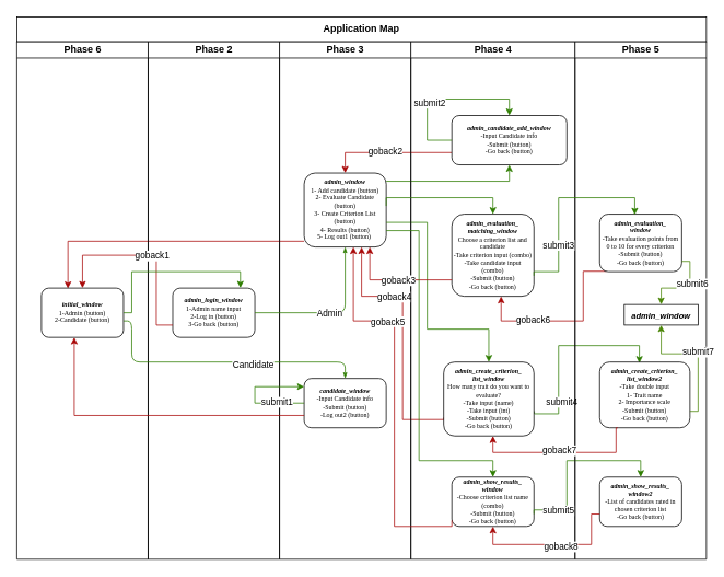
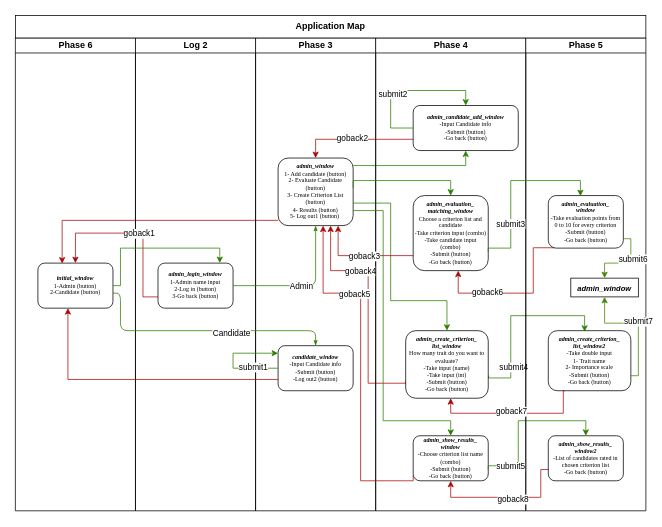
  <mxCell id="0" />
  <mxCell id="1" parent="0" />
  <mxCell id="2" value="" style="swimlane;html=1;childLayout=stackLayout;startSize=20;rounded=0;shadow=0;labelBackgroundColor=none;strokeWidth=1;fontFamily=Verdana;fontSize=8;align=center;strokeColor=none;" parent="1" vertex="1"><mxGeometry x="180" y="30" width="680" height="650" as="geometry"><mxRectangle x="70" y="90" width="150" height="30" as="alternateBounds" /></mxGeometry></mxCell>
- <mxCell id="3" value="Phase 2" style="swimlane;html=1;startSize=20;" parent="2" vertex="1"><mxGeometry y="20" width="160" height="630" as="geometry" /></mxCell>
+ <mxCell id="3" value="Log 2" style="swimlane;html=1;startSize=20;" parent="2" vertex="1"><mxGeometry y="20" width="160" height="630" as="geometry" /></mxCell>
  <mxCell id="4" value="&lt;b&gt;&lt;i style=&quot;&quot;&gt;admin_login_window&lt;/i&gt;&lt;br&gt;&lt;/b&gt;1-Admin name input&lt;br&gt;2-Log in (button)&lt;br&gt;3-Go back (button)" style="rounded=1;whiteSpace=wrap;html=1;shadow=0;labelBackgroundColor=none;strokeWidth=1;fontFamily=Verdana;fontSize=8;align=center;" parent="3" vertex="1"><mxGeometry x="30" y="300" width="100" height="60" as="geometry" /></mxCell>
  <mxCell id="5" style="edgeStyle=orthogonalEdgeStyle;rounded=0;orthogonalLoop=1;jettySize=auto;html=1;strokeColor=#A80707;entryX=0.323;entryY=0.008;entryDx=0;entryDy=0;entryPerimeter=0;" parent="3" target="54" edge="1"><mxGeometry relative="1" as="geometry"><mxPoint x="190" y="243" as="sourcePoint" /><mxPoint x="-100" y="290" as="targetPoint" /><Array as="points"><mxPoint x="-98" y="243" /></Array></mxGeometry></mxCell>
  <mxCell id="6" value="Phase 3" style="swimlane;html=1;startSize=20;" parent="2" vertex="1"><mxGeometry x="160" y="20" width="160" height="630" as="geometry" /></mxCell>
  <mxCell id="7" value="&lt;b&gt;&lt;i&gt;admin_window&lt;br&gt;&lt;/i&gt;&lt;/b&gt;1- Add candidate (button)&lt;br&gt;2- Evaluate Candidate (button)&lt;br&gt;3- Create Criterion List (button)&lt;br&gt;4- Results (button)&lt;br&gt;5- Log out1 (button)&amp;nbsp;" style="rounded=1;whiteSpace=wrap;html=1;shadow=0;labelBackgroundColor=none;strokeWidth=1;fontFamily=Verdana;fontSize=8;align=center;" parent="6" vertex="1"><mxGeometry x="30" y="160" width="100" height="90" as="geometry" /></mxCell>
  <mxCell id="8" value="&lt;b&gt;&lt;i&gt;candidate_window&lt;br&gt;&lt;/i&gt;&lt;/b&gt;-Input Candidate info&lt;br&gt;-Submit (button)&lt;br&gt;-Log out2 (button)" style="rounded=1;whiteSpace=wrap;html=1;shadow=0;labelBackgroundColor=none;strokeWidth=1;fontFamily=Verdana;fontSize=8;align=center;" parent="6" vertex="1"><mxGeometry x="30" y="410" width="100" height="60" as="geometry" /></mxCell>
  <mxCell id="9" style="edgeStyle=orthogonalEdgeStyle;rounded=0;orthogonalLoop=1;jettySize=auto;html=1;exitX=0;exitY=0.5;exitDx=0;exitDy=0;strokeColor=#2E7D00;fillColor=#000000;entryX=0;entryY=0.167;entryDx=0;entryDy=0;entryPerimeter=0;" parent="6" source="8" target="8" edge="1"><mxGeometry relative="1" as="geometry"><mxPoint x="40" y="465" as="sourcePoint" /><mxPoint x="20" y="420" as="targetPoint" /><Array as="points"><mxPoint x="-30" y="440" /><mxPoint x="-30" y="420" /></Array></mxGeometry></mxCell>
  <mxCell id="10" value="submit1" style="edgeLabel;html=1;align=center;verticalAlign=middle;resizable=0;points=[];" parent="9" vertex="1" connectable="0"><mxGeometry x="-0.512" y="-2" relative="1" as="geometry"><mxPoint as="offset" /></mxGeometry></mxCell>
  <mxCell id="11" value="" style="edgeStyle=orthogonalEdgeStyle;rounded=1;html=1;labelBackgroundColor=none;startArrow=none;startFill=0;startSize=5;endArrow=classicThin;endFill=1;endSize=5;jettySize=auto;orthogonalLoop=1;strokeWidth=1;fontFamily=Verdana;fontSize=8;strokeColor=#2E7D00;" parent="2" source="4" target="7" edge="1"><mxGeometry relative="1" as="geometry"><Array as="points"><mxPoint x="240" y="350" /></Array></mxGeometry></mxCell>
  <mxCell id="12" value="Admin" style="edgeLabel;html=1;align=center;verticalAlign=middle;resizable=0;points=[];" parent="11" vertex="1" connectable="0"><mxGeometry x="0.216" y="-2" relative="1" as="geometry"><mxPoint x="-22" y="6" as="offset" /></mxGeometry></mxCell>
  <mxCell id="13" style="edgeStyle=orthogonalEdgeStyle;rounded=0;orthogonalLoop=1;jettySize=auto;html=1;strokeColor=#2E7D00;" parent="2" source="7" target="22" edge="1"><mxGeometry relative="1" as="geometry"><Array as="points"><mxPoint x="440" y="190" /></Array></mxGeometry></mxCell>
  <mxCell id="14" style="edgeStyle=orthogonalEdgeStyle;rounded=0;orthogonalLoop=1;jettySize=auto;html=1;entryX=0.5;entryY=0;entryDx=0;entryDy=0;strokeColor=#2E7D00;" parent="2" target="23" edge="1"><mxGeometry relative="1" as="geometry"><mxPoint x="290" y="240" as="sourcePoint" /><mxPoint x="410" y="210" as="targetPoint" /><Array as="points"><mxPoint x="340" y="240" /><mxPoint x="340" y="370" /><mxPoint x="415" y="370" /></Array></mxGeometry></mxCell>
  <mxCell id="15" style="edgeStyle=orthogonalEdgeStyle;rounded=0;orthogonalLoop=1;jettySize=auto;html=1;exitX=0;exitY=0.75;exitDx=0;exitDy=0;entryX=0.5;entryY=0;entryDx=0;entryDy=0;strokeColor=#A80707;" parent="2" source="22" target="7" edge="1"><mxGeometry relative="1" as="geometry"><mxPoint x="300" y="230" as="sourcePoint" /><mxPoint x="220" y="170" as="targetPoint" /><Array as="points" /></mxGeometry></mxCell>
  <mxCell id="16" value="goback2" style="edgeLabel;html=1;align=center;verticalAlign=middle;resizable=0;points=[];" parent="15" vertex="1" connectable="0"><mxGeometry x="0.058" y="-2" relative="1" as="geometry"><mxPoint as="offset" /></mxGeometry></mxCell>
  <mxCell id="17" style="edgeStyle=orthogonalEdgeStyle;rounded=0;orthogonalLoop=1;jettySize=auto;html=1;entryX=0.44;entryY=0.017;entryDx=0;entryDy=0;exitX=1.004;exitY=0.665;exitDx=0;exitDy=0;exitPerimeter=0;strokeColor=#2E7D00;entryPerimeter=0;" parent="2" source="23" target="36" edge="1"><mxGeometry relative="1" as="geometry"><mxPoint x="460" y="360" as="sourcePoint" /><mxPoint x="550" y="340" as="targetPoint" /><Array as="points"><mxPoint x="470" y="473" /><mxPoint x="500" y="473" /><mxPoint x="500" y="390" /><mxPoint x="598" y="390" /></Array></mxGeometry></mxCell>
  <mxCell id="18" value="submit4" style="edgeLabel;html=1;align=center;verticalAlign=middle;resizable=0;points=[];" parent="17" vertex="1" connectable="0"><mxGeometry x="-0.604" y="-3" relative="1" as="geometry"><mxPoint as="offset" /></mxGeometry></mxCell>
  <mxCell id="19" style="edgeStyle=orthogonalEdgeStyle;rounded=0;orthogonalLoop=1;jettySize=auto;html=1;exitX=0;exitY=0.75;exitDx=0;exitDy=0;strokeColor=#A80707;" parent="2" source="23" edge="1"><mxGeometry relative="1" as="geometry"><mxPoint x="360" y="350" as="sourcePoint" /><mxPoint x="260" y="270" as="targetPoint" /><Array as="points"><mxPoint x="370" y="480" /><mxPoint x="310" y="480" /><mxPoint x="310" y="330" /><mxPoint x="260" y="330" /><mxPoint x="260" y="270" /></Array></mxGeometry></mxCell>
  <mxCell id="20" value="goback4" style="edgeLabel;html=1;align=center;verticalAlign=middle;resizable=0;points=[];" parent="19" vertex="1" connectable="0"><mxGeometry x="0.402" relative="1" as="geometry"><mxPoint as="offset" /></mxGeometry></mxCell>
  <mxCell id="21" value="Phase 4" style="swimlane;html=1;startSize=20;" parent="2" vertex="1"><mxGeometry x="320" y="20" width="200" height="630" as="geometry" /></mxCell>
  <mxCell id="22" value="&lt;b&gt;&lt;i&gt;admin_candidate_add_window&lt;br&gt;&lt;/i&gt;&lt;/b&gt;-Input Candidate info&lt;br&gt;-Submit (button)&lt;br&gt;-Go back (button)" style="rounded=1;whiteSpace=wrap;html=1;shadow=0;labelBackgroundColor=none;strokeWidth=1;fontFamily=Verdana;fontSize=8;align=center;" parent="21" vertex="1"><mxGeometry x="50" y="90" width="140" height="60" as="geometry" /></mxCell>
  <mxCell id="23" value="&lt;b&gt;&lt;i&gt;admin_create_criterion_&lt;br&gt;list_window&lt;/i&gt;&lt;/b&gt;&lt;br&gt;How many trait do you want to evaluate?&lt;br&gt;-Take input (name)&lt;br&gt;-Take input (int)&lt;br&gt;-Submit (button)&lt;br&gt;-Go back (button)" style="rounded=1;whiteSpace=wrap;html=1;shadow=0;labelBackgroundColor=none;strokeWidth=1;fontFamily=Verdana;fontSize=8;align=center;" parent="21" vertex="1"><mxGeometry x="40" y="390" width="110" height="90" as="geometry" /></mxCell>
  <mxCell id="24" style="edgeStyle=orthogonalEdgeStyle;rounded=0;orthogonalLoop=1;jettySize=auto;html=1;entryX=0.5;entryY=0;entryDx=0;entryDy=0;strokeColor=#2E7D00;" parent="21" target="22" edge="1"><mxGeometry relative="1" as="geometry"><mxPoint x="50" y="120" as="sourcePoint" /><mxPoint x="100" y="80" as="targetPoint" /><Array as="points"><mxPoint x="20" y="120" /><mxPoint x="20" y="70" /><mxPoint x="120" y="70" /></Array></mxGeometry></mxCell>
  <mxCell id="25" value="submit2" style="edgeLabel;html=1;align=center;verticalAlign=middle;resizable=0;points=[];" parent="24" vertex="1" connectable="0"><mxGeometry x="-0.236" y="-2" relative="1" as="geometry"><mxPoint as="offset" /></mxGeometry></mxCell>
  <mxCell id="26" value="&lt;b style=&quot;&quot;&gt;&lt;i style=&quot;&quot;&gt;admin_evaluation_&lt;br&gt;matching_window&lt;/i&gt;&lt;/b&gt;&lt;br&gt;Choose a criterion list and candidate&lt;br&gt;-Take criterion input (combo)&lt;br&gt;-Take candidate input&lt;br&gt;(combo)&lt;br&gt;-Submit (button)&lt;br&gt;-Go back (button)" style="rounded=1;whiteSpace=wrap;html=1;shadow=0;labelBackgroundColor=none;strokeWidth=1;fontFamily=Verdana;fontSize=8;align=center;" parent="21" vertex="1"><mxGeometry x="50" y="210" width="100" height="100" as="geometry" /></mxCell>
  <mxCell id="27" style="edgeStyle=orthogonalEdgeStyle;rounded=0;orthogonalLoop=1;jettySize=auto;html=1;strokeColor=#A80707;" parent="21" edge="1"><mxGeometry relative="1" as="geometry"><mxPoint x="50" y="290" as="sourcePoint" /><mxPoint x="-50" y="250" as="targetPoint" /><Array as="points"><mxPoint x="50" y="290" /><mxPoint x="-50" y="290" /></Array></mxGeometry></mxCell>
  <mxCell id="28" value="goback3" style="edgeLabel;html=1;align=center;verticalAlign=middle;resizable=0;points=[];" parent="27" vertex="1" connectable="0"><mxGeometry x="-0.057" relative="1" as="geometry"><mxPoint as="offset" /></mxGeometry></mxCell>
  <mxCell id="29" style="edgeStyle=orthogonalEdgeStyle;rounded=0;orthogonalLoop=1;jettySize=auto;html=1;strokeColor=#A80707;exitX=0.084;exitY=0.993;exitDx=0;exitDy=0;exitPerimeter=0;" parent="21" source="37" edge="1"><mxGeometry relative="1" as="geometry"><mxPoint x="240" y="340" as="sourcePoint" /><mxPoint x="110" y="310" as="targetPoint" /><Array as="points"><mxPoint x="210" y="280" /><mxPoint x="210" y="340" /><mxPoint x="110" y="340" /></Array></mxGeometry></mxCell>
  <mxCell id="30" value="goback6" style="edgeLabel;html=1;align=center;verticalAlign=middle;resizable=0;points=[];" parent="29" vertex="1" connectable="0"><mxGeometry x="0.374" y="-2" relative="1" as="geometry"><mxPoint as="offset" /></mxGeometry></mxCell>
  <mxCell id="31" style="edgeStyle=orthogonalEdgeStyle;rounded=0;orthogonalLoop=1;jettySize=auto;html=1;strokeColor=#2E7D00;entryX=0.5;entryY=0;entryDx=0;entryDy=0;" parent="21" target="32" edge="1"><mxGeometry relative="1" as="geometry"><mxPoint x="-30" y="230" as="sourcePoint" /><mxPoint x="110" y="530" as="targetPoint" /><Array as="points"><mxPoint x="10" y="230" /><mxPoint x="10" y="510" /><mxPoint x="100" y="510" /></Array></mxGeometry></mxCell>
  <mxCell id="32" value="&lt;b style=&quot;&quot;&gt;&lt;i style=&quot;&quot;&gt;admin_show_results_&lt;br&gt;&lt;/i&gt;&lt;/b&gt;&lt;b&gt;&lt;i&gt;window&lt;/i&gt;&lt;/b&gt;&lt;br&gt;-Choose criterion list name (combo)&lt;br&gt;-Submit (button)&lt;br&gt;-Go back (button)" style="rounded=1;whiteSpace=wrap;html=1;shadow=0;labelBackgroundColor=none;strokeWidth=1;fontFamily=Verdana;fontSize=8;align=center;" parent="21" vertex="1"><mxGeometry x="50" y="530" width="100" height="60" as="geometry" /></mxCell>
  <mxCell id="33" style="edgeStyle=orthogonalEdgeStyle;rounded=0;orthogonalLoop=1;jettySize=auto;html=1;exitX=1;exitY=0.75;exitDx=0;exitDy=0;strokeColor=#2E7D00;" parent="21" source="32" edge="1"><mxGeometry relative="1" as="geometry"><mxPoint x="160.0" y="573.175" as="sourcePoint" /><mxPoint x="280" y="530" as="targetPoint" /><Array as="points"><mxPoint x="150" y="570" /><mxPoint x="190" y="570" /><mxPoint x="190" y="510" /><mxPoint x="280" y="510" /></Array></mxGeometry></mxCell>
  <mxCell id="34" value="submit5" style="edgeLabel;html=1;align=center;verticalAlign=middle;resizable=0;points=[];" parent="33" vertex="1" connectable="0"><mxGeometry x="-0.682" relative="1" as="geometry"><mxPoint as="offset" /></mxGeometry></mxCell>
  <mxCell id="35" value="Phase 5" style="swimlane;html=1;startSize=20;" parent="2" vertex="1"><mxGeometry x="520" y="20" width="160" height="630" as="geometry" /></mxCell>
  <mxCell id="36" value="&lt;b&gt;&lt;i&gt;admin_create_criterion_&lt;br&gt;list_window2&lt;br&gt;&lt;/i&gt;&lt;/b&gt;-Take double input&lt;br&gt;1- Trait name&lt;br&gt;2- Importance scale&lt;br&gt;-Submit (button)&lt;br&gt;-Go back (button)" style="rounded=1;whiteSpace=wrap;html=1;shadow=0;labelBackgroundColor=none;strokeWidth=1;fontFamily=Verdana;fontSize=8;align=center;" parent="35" vertex="1"><mxGeometry x="30" y="390" width="110" height="80" as="geometry" /></mxCell>
  <mxCell id="37" value="&lt;b&gt;&lt;i&gt;admin_evaluation_&lt;br&gt;window&lt;/i&gt;&lt;/b&gt;&lt;br&gt;-Take evaluation points from 0 to 10 for every criterion&lt;br&gt;-Submit (button)&lt;br&gt;-Go back (button)" style="rounded=1;whiteSpace=wrap;html=1;shadow=0;labelBackgroundColor=none;strokeWidth=1;fontFamily=Verdana;fontSize=8;align=center;" parent="35" vertex="1"><mxGeometry x="30" y="210" width="100" height="70" as="geometry" /></mxCell>
  <mxCell id="38" value="&lt;b&gt;&lt;i&gt;admin_show_results_&lt;br&gt;&lt;/i&gt;&lt;/b&gt;&lt;b&gt;&lt;i&gt;window2&lt;br&gt;&lt;/i&gt;&lt;/b&gt;-List of candidates rated in chosen criterion list&lt;br&gt;-Go back (button)" style="rounded=1;whiteSpace=wrap;html=1;shadow=0;labelBackgroundColor=none;strokeWidth=1;fontFamily=Verdana;fontSize=8;align=center;" parent="35" vertex="1"><mxGeometry x="30" y="530" width="100" height="60" as="geometry" /></mxCell>
  <mxCell id="39" value="&lt;b&gt;&lt;i&gt;&lt;font style=&quot;font-size: 10px;&quot;&gt;admin_window&lt;/font&gt;&lt;/i&gt;&lt;/b&gt;" style="whiteSpace=wrap;html=1;rounded=0;" parent="35" vertex="1"><mxGeometry x="60" y="320" width="90" height="25" as="geometry" /></mxCell>
  <mxCell id="40" style="edgeStyle=orthogonalEdgeStyle;rounded=0;orthogonalLoop=1;jettySize=auto;html=1;entryX=0.5;entryY=1;entryDx=0;entryDy=0;strokeColor=#498505;exitX=1;exitY=0.75;exitDx=0;exitDy=0;" parent="35" source="36" target="39" edge="1"><mxGeometry relative="1" as="geometry"><mxPoint x="210" y="350" as="targetPoint" /><Array as="points"><mxPoint x="150" y="450" /><mxPoint x="150" y="380" /><mxPoint x="105" y="380" /></Array><mxPoint x="150" y="450" as="sourcePoint" /></mxGeometry></mxCell>
  <mxCell id="41" value="submit7" style="edgeLabel;html=1;align=center;verticalAlign=middle;resizable=0;points=[];" parent="40" vertex="1" connectable="0"><mxGeometry x="0.014" y="-3" relative="1" as="geometry"><mxPoint as="offset" /></mxGeometry></mxCell>
  <mxCell id="42" style="edgeStyle=orthogonalEdgeStyle;rounded=0;orthogonalLoop=1;jettySize=auto;html=1;entryX=0.5;entryY=0;entryDx=0;entryDy=0;strokeColor=#2E7D00;" parent="2" target="26" edge="1"><mxGeometry relative="1" as="geometry"><mxPoint x="290" y="220" as="sourcePoint" /><mxPoint x="420" y="220" as="targetPoint" /><Array as="points"><mxPoint x="290" y="210" /><mxPoint x="420" y="210" /></Array></mxGeometry></mxCell>
  <mxCell id="43" style="edgeStyle=orthogonalEdgeStyle;rounded=0;orthogonalLoop=1;jettySize=auto;html=1;exitX=0.2;exitY=1;exitDx=0;exitDy=0;exitPerimeter=0;strokeColor=#A80707;" parent="2" source="36" edge="1"><mxGeometry relative="1" as="geometry"><mxPoint x="550" y="490" as="sourcePoint" /><mxPoint x="420" y="500" as="targetPoint" /><Array as="points"><mxPoint x="570" y="490" /><mxPoint x="570" y="520" /><mxPoint x="420" y="520" /></Array></mxGeometry></mxCell>
  <mxCell id="44" value="goback7" style="edgeLabel;html=1;align=center;verticalAlign=middle;resizable=0;points=[];" parent="43" vertex="1" connectable="0"><mxGeometry x="0.014" y="-3" relative="1" as="geometry"><mxPoint as="offset" /></mxGeometry></mxCell>
  <mxCell id="45" style="edgeStyle=orthogonalEdgeStyle;rounded=0;orthogonalLoop=1;jettySize=auto;html=1;strokeColor=#A80707;exitX=0;exitY=0.88;exitDx=0;exitDy=0;exitPerimeter=0;" parent="2" source="32" edge="1"><mxGeometry relative="1" as="geometry"><mxPoint x="360" y="600" as="sourcePoint" /><mxPoint x="250" y="270" as="targetPoint" /><Array as="points"><mxPoint x="370" y="610" /><mxPoint x="300" y="610" /><mxPoint x="300" y="360" /><mxPoint x="250" y="360" /></Array></mxGeometry></mxCell>
  <mxCell id="46" value="goback5" style="edgeLabel;html=1;align=center;verticalAlign=middle;resizable=0;points=[];" parent="45" vertex="1" connectable="0"><mxGeometry x="0.437" relative="1" as="geometry"><mxPoint as="offset" /></mxGeometry></mxCell>
  <mxCell id="47" style="edgeStyle=orthogonalEdgeStyle;rounded=0;orthogonalLoop=1;jettySize=auto;html=1;exitX=0;exitY=0.75;exitDx=0;exitDy=0;strokeColor=#A80707;" parent="2" source="38" edge="1"><mxGeometry relative="1" as="geometry"><mxPoint x="544.4" y="600.02" as="sourcePoint" /><mxPoint x="420" y="610" as="targetPoint" /><Array as="points"><mxPoint x="540" y="595" /><mxPoint x="540" y="632" /><mxPoint x="420" y="632" /></Array></mxGeometry></mxCell>
  <mxCell id="48" value="goback8" style="edgeLabel;html=1;align=center;verticalAlign=middle;resizable=0;points=[];" parent="47" vertex="1" connectable="0"><mxGeometry x="-0.096" y="2" relative="1" as="geometry"><mxPoint as="offset" /></mxGeometry></mxCell>
  <mxCell id="49" style="edgeStyle=orthogonalEdgeStyle;rounded=0;orthogonalLoop=1;jettySize=auto;html=1;strokeColor=#2E7D00;entryX=0.428;entryY=0.011;entryDx=0;entryDy=0;entryPerimeter=0;exitX=1;exitY=0.75;exitDx=0;exitDy=0;" parent="2" source="26" target="37" edge="1"><mxGeometry relative="1" as="geometry"><mxPoint x="470" y="290" as="sourcePoint" /><mxPoint x="591.2" y="239.58" as="targetPoint" /><Array as="points"><mxPoint x="470" y="300" /><mxPoint x="500" y="300" /><mxPoint x="500" y="210" /><mxPoint x="593" y="210" /></Array></mxGeometry></mxCell>
  <mxCell id="50" value="submit3" style="edgeLabel;html=1;align=center;verticalAlign=middle;resizable=0;points=[];" parent="49" vertex="1" connectable="0"><mxGeometry x="-0.433" y="1" relative="1" as="geometry"><mxPoint as="offset" /></mxGeometry></mxCell>
  <mxCell id="51" style="edgeStyle=orthogonalEdgeStyle;rounded=0;orthogonalLoop=1;jettySize=auto;html=1;exitX=1;exitY=0.75;exitDx=0;exitDy=0;entryX=0.5;entryY=0;entryDx=0;entryDy=0;strokeColor=#498505;" parent="1" target="39" edge="1"><mxGeometry relative="1" as="geometry"><mxPoint x="915" y="210" as="targetPoint" /><mxPoint x="830" y="317.5" as="sourcePoint" /><Array as="points"><mxPoint x="840" y="318" /><mxPoint x="840" y="350" /><mxPoint x="805" y="350" /></Array></mxGeometry></mxCell>
  <mxCell id="52" value="submit6" style="edgeLabel;html=1;align=center;verticalAlign=middle;resizable=0;points=[];" parent="51" vertex="1" connectable="0"><mxGeometry x="-0.247" y="2" relative="1" as="geometry"><mxPoint as="offset" /></mxGeometry></mxCell>
  <mxCell id="53" value="Phase 6" style="swimlane;html=1;startSize=20;" parent="1" vertex="1"><mxGeometry x="20" y="50" width="160" height="630" as="geometry" /></mxCell>
  <mxCell id="54" value="&lt;i&gt;&lt;b&gt;initial_window&lt;/b&gt;&lt;br&gt;&lt;/i&gt;1-Admin (button)&lt;br&gt;2-Candidate (button)" style="rounded=1;whiteSpace=wrap;html=1;shadow=0;labelBackgroundColor=none;strokeWidth=1;fontFamily=Verdana;fontSize=8;align=center;" parent="53" vertex="1"><mxGeometry x="30" y="300" width="100" height="60" as="geometry" /></mxCell>
  <mxCell id="55" value="&lt;b&gt;Application Map&lt;/b&gt;" style="rounded=0;whiteSpace=wrap;html=1;shadow=0;strokeColor=default;strokeWidth=1;" parent="1" vertex="1"><mxGeometry x="20" y="20" width="840" height="30" as="geometry" /></mxCell>
  <mxCell id="56" style="edgeStyle=orthogonalEdgeStyle;rounded=0;orthogonalLoop=1;jettySize=auto;html=1;exitX=0;exitY=0.75;exitDx=0;exitDy=0;strokeColor=#A80707;" parent="1" source="8" target="54" edge="1"><mxGeometry relative="1" as="geometry"><mxPoint x="470" y="510" as="sourcePoint" /><mxPoint x="250" y="410" as="targetPoint" /><Array as="points"><mxPoint x="90" y="505" /></Array></mxGeometry></mxCell>
  <mxCell id="57" style="edgeStyle=orthogonalEdgeStyle;rounded=1;html=1;labelBackgroundColor=none;startArrow=none;startFill=0;startSize=5;endArrow=classicThin;endFill=1;endSize=5;jettySize=auto;orthogonalLoop=1;strokeWidth=1;fontFamily=Verdana;fontSize=8;strokeColor=#2E7D00;" parent="1" target="8" edge="1"><mxGeometry relative="1" as="geometry"><mxPoint x="150" y="390" as="sourcePoint" /><mxPoint x="420" y="500" as="targetPoint" /><Array as="points"><mxPoint x="150" y="390" /><mxPoint x="160" y="390" /><mxPoint x="160" y="440" /><mxPoint x="420" y="440" /></Array></mxGeometry></mxCell>
  <mxCell id="58" value="Candidate" style="edgeLabel;html=1;align=center;verticalAlign=middle;resizable=0;points=[];" parent="57" vertex="1" connectable="0"><mxGeometry x="0.216" y="-2" relative="1" as="geometry"><mxPoint as="offset" /></mxGeometry></mxCell>
  <mxCell id="59" style="edgeStyle=orthogonalEdgeStyle;rounded=0;orthogonalLoop=1;jettySize=auto;html=1;strokeColor=#A80707;exitX=0;exitY=0.75;exitDx=0;exitDy=0;entryX=0.5;entryY=0;entryDx=0;entryDy=0;" parent="1" source="4" target="54" edge="1"><mxGeometry relative="1" as="geometry"><mxPoint x="160" y="310" as="sourcePoint" /><mxPoint x="100" y="340" as="targetPoint" /><Array as="points"><mxPoint x="190" y="395" /><mxPoint x="190" y="310" /><mxPoint x="100" y="310" /></Array></mxGeometry></mxCell>
  <mxCell id="60" value="goback1" style="edgeLabel;html=1;align=center;verticalAlign=middle;resizable=0;points=[];" parent="59" vertex="1" connectable="0"><mxGeometry x="-0.057" relative="1" as="geometry"><mxPoint as="offset" /></mxGeometry></mxCell>
  <mxCell id="61" style="edgeStyle=orthogonalEdgeStyle;rounded=0;orthogonalLoop=1;jettySize=auto;html=1;strokeColor=#2E7D00;exitX=1;exitY=0.5;exitDx=0;exitDy=0;entryX=0.823;entryY=-0.003;entryDx=0;entryDy=0;entryPerimeter=0;" parent="1" source="54" target="4" edge="1"><mxGeometry relative="1" as="geometry"><Array as="points"><mxPoint x="160" y="380" /><mxPoint x="160" y="330" /><mxPoint x="292" y="330" /></Array><mxPoint x="170" y="380" as="sourcePoint" /><mxPoint x="300" y="280" as="targetPoint" /></mxGeometry></mxCell>
